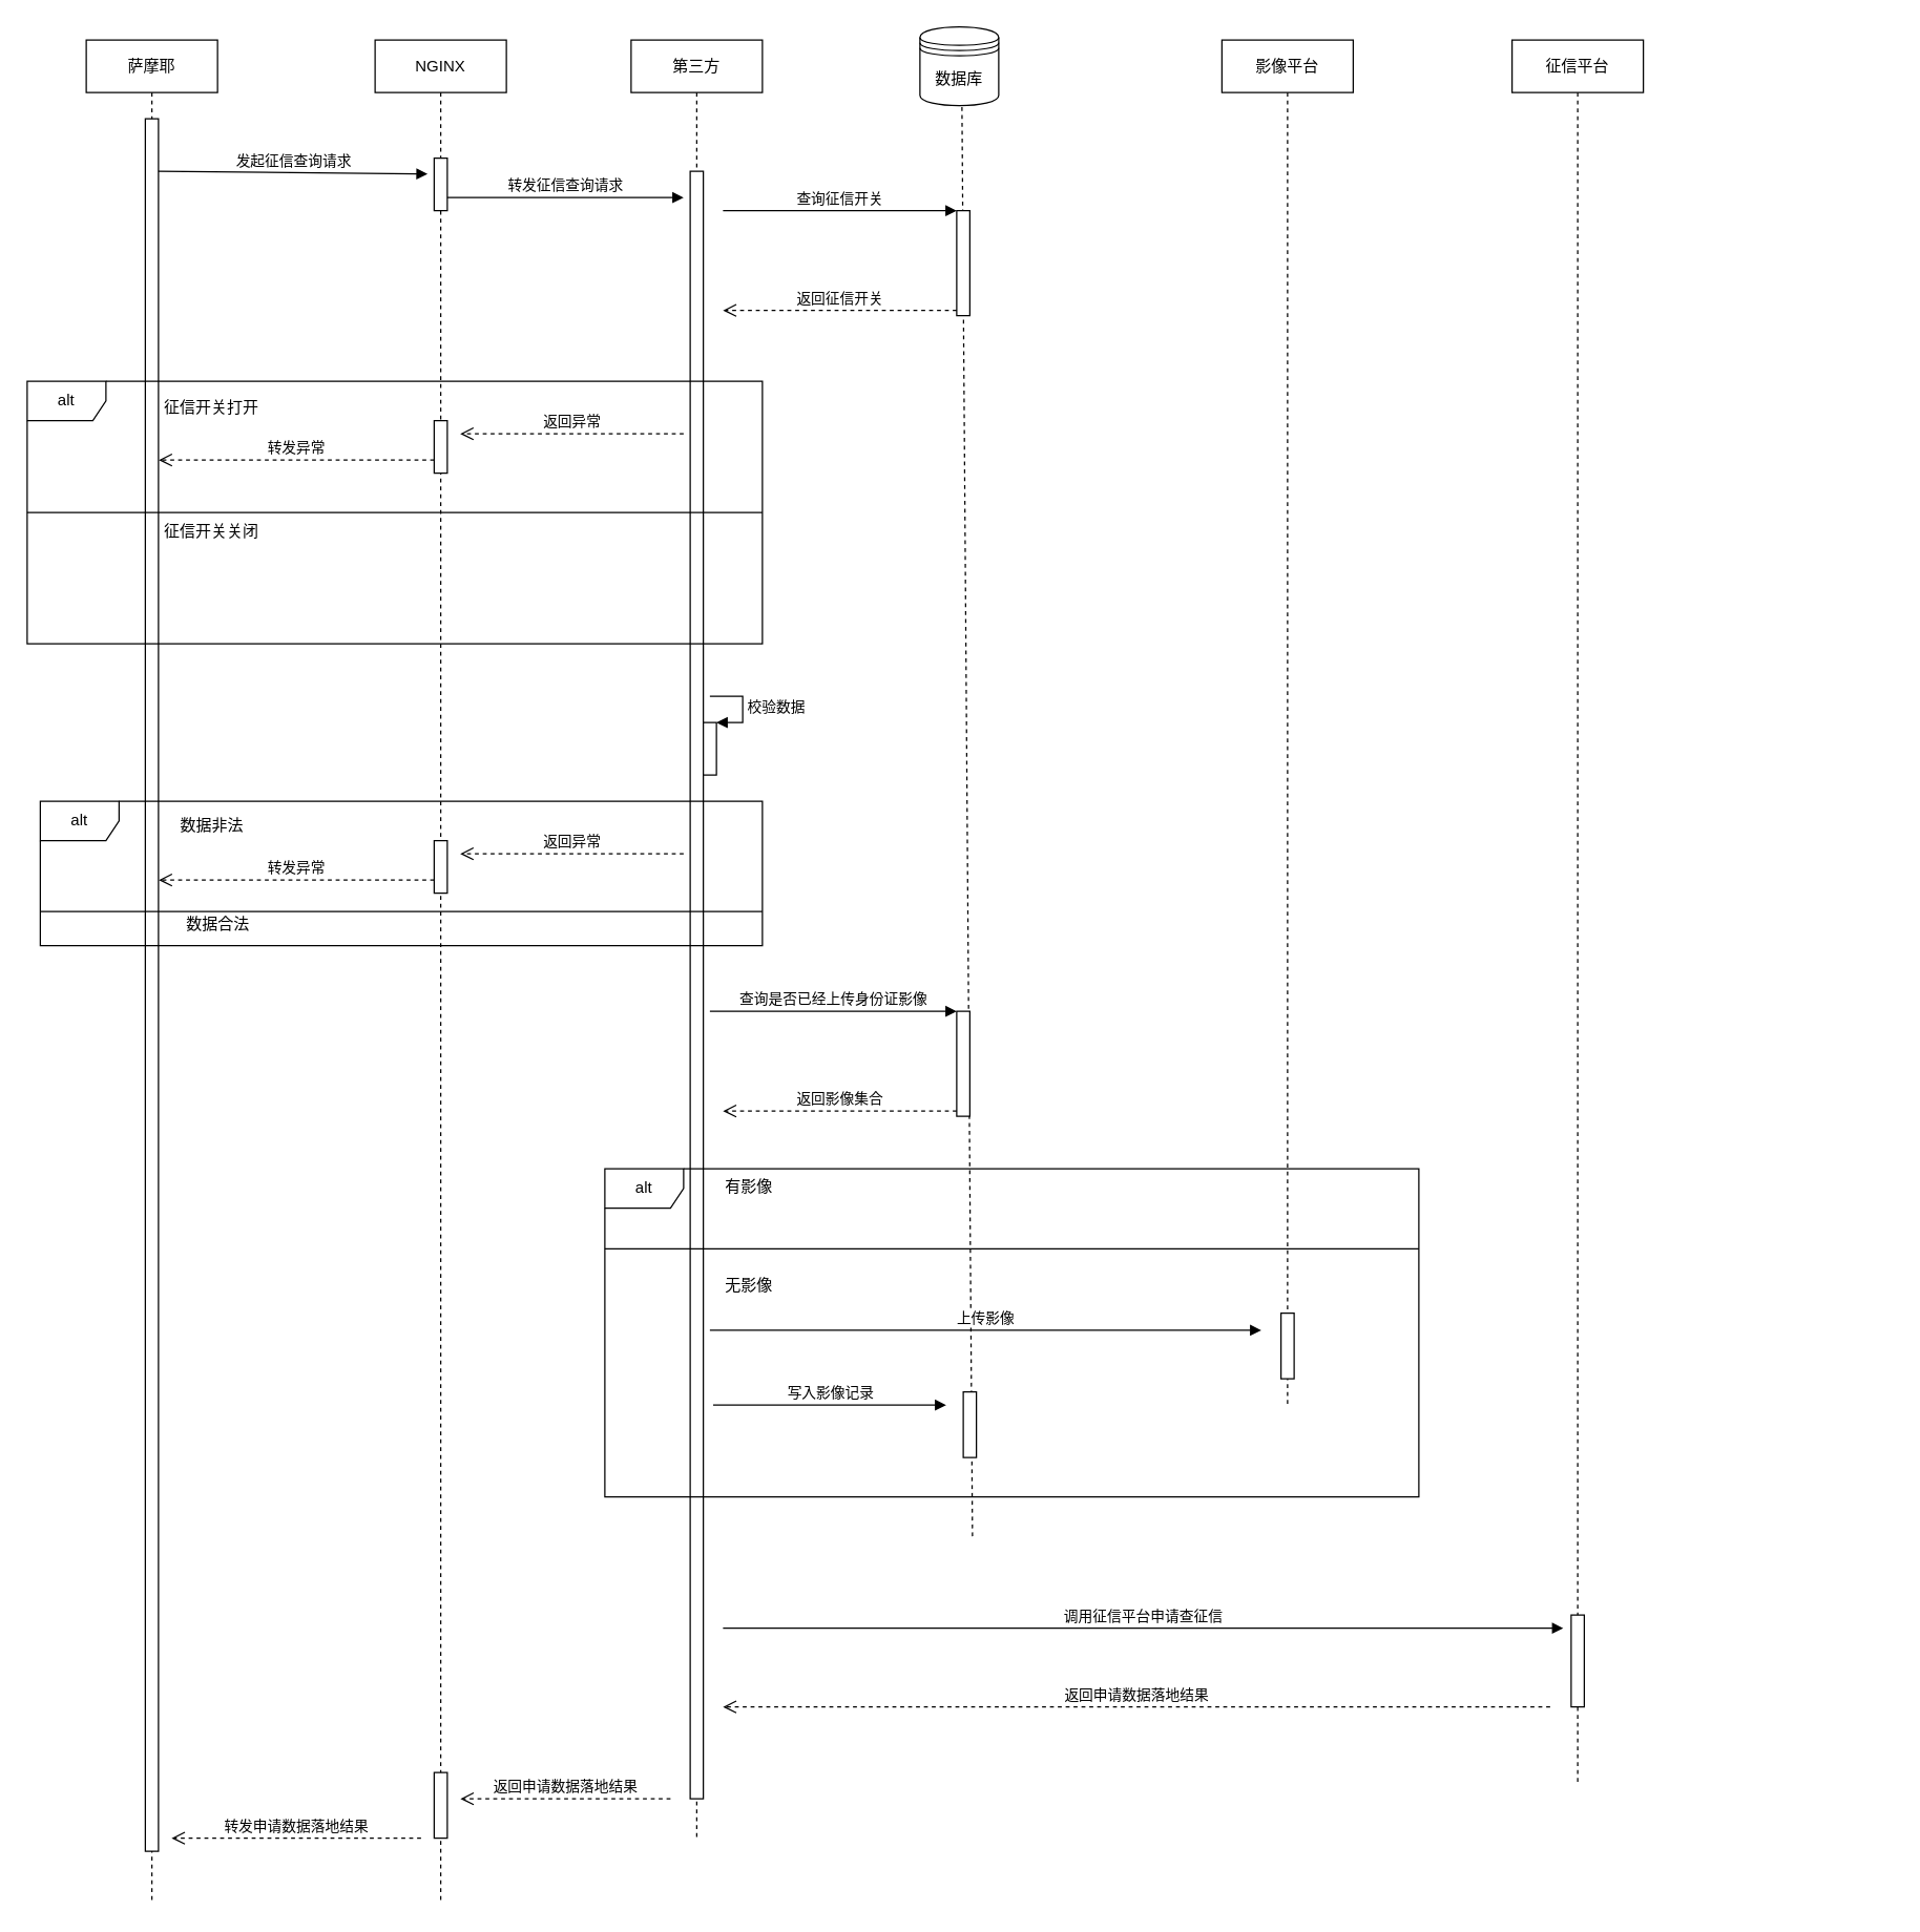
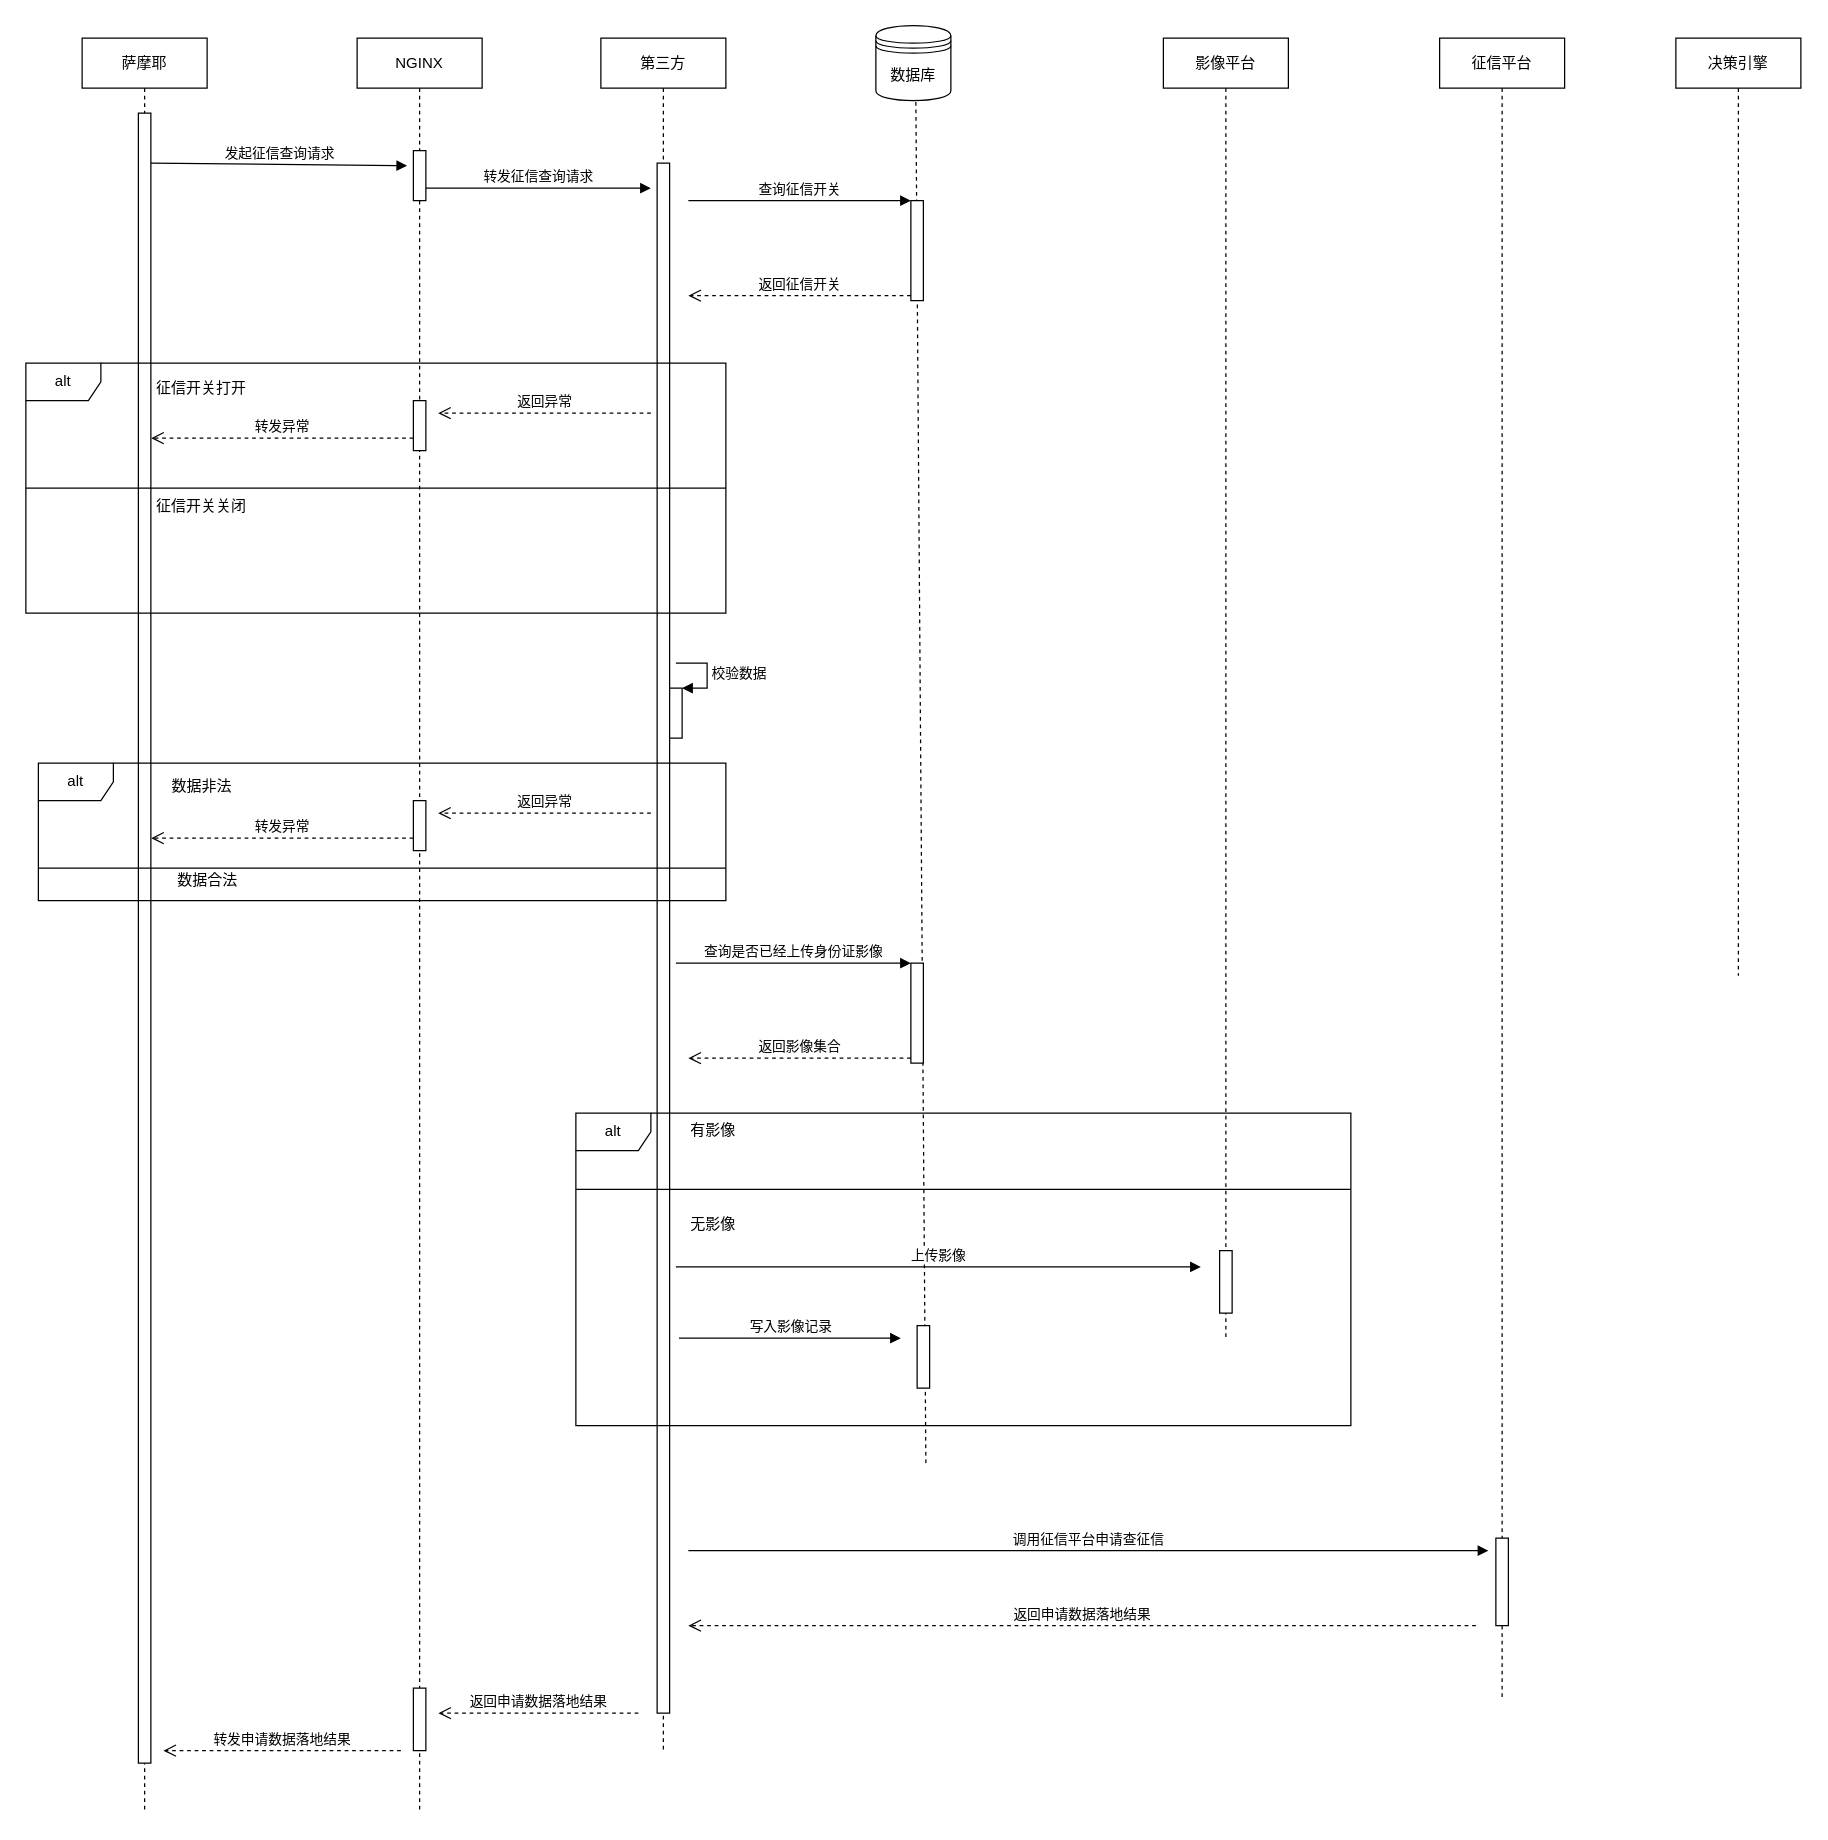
  <mxCell id="0" />
  <mxCell id="1" parent="0" />
  <mxCell id="2" value="萨摩耶" style="shape=umlLifeline;perimeter=lifelinePerimeter;whiteSpace=wrap;html=1;container=1;collapsible=0;recursiveResize=0;outlineConnect=0;" vertex="1" parent="1"><mxGeometry x="65" y="30" width="100" height="1420" as="geometry" /></mxCell>
  <mxCell id="3" value="" style="html=1;points=[];perimeter=orthogonalPerimeter;" vertex="1" parent="2"><mxGeometry x="45" y="60" width="10" height="1320" as="geometry" /></mxCell>
  <mxCell id="4" value="发起征信查询请求" style="html=1;verticalAlign=bottom;endArrow=block;" edge="1" parent="2"><mxGeometry width="80" relative="1" as="geometry"><mxPoint x="55" y="100" as="sourcePoint" /><mxPoint x="260" y="102" as="targetPoint" /></mxGeometry></mxCell>
  <mxCell id="5" value="NGINX" style="shape=umlLifeline;perimeter=lifelinePerimeter;whiteSpace=wrap;html=1;container=1;collapsible=0;recursiveResize=0;outlineConnect=0;" vertex="1" parent="1"><mxGeometry x="285" y="30" width="100" height="1420" as="geometry" /></mxCell>
  <mxCell id="6" value="" style="html=1;points=[];perimeter=orthogonalPerimeter;" vertex="1" parent="5"><mxGeometry x="45" y="90" width="10" height="40" as="geometry" /></mxCell>
  <mxCell id="7" value="" style="html=1;points=[];perimeter=orthogonalPerimeter;" vertex="1" parent="5"><mxGeometry x="45" y="1320" width="10" height="50" as="geometry" /></mxCell>
  <mxCell id="8" value="第三方" style="shape=umlLifeline;perimeter=lifelinePerimeter;whiteSpace=wrap;html=1;container=1;collapsible=0;recursiveResize=0;outlineConnect=0;" vertex="1" parent="1"><mxGeometry x="480" y="30" width="100" height="1370" as="geometry" /></mxCell>
  <mxCell id="9" value="" style="html=1;points=[];perimeter=orthogonalPerimeter;" vertex="1" parent="8"><mxGeometry x="45" y="100" width="10" height="1240" as="geometry" /></mxCell>
  <mxCell id="10" value="" style="html=1;points=[];perimeter=orthogonalPerimeter;" vertex="1" parent="8"><mxGeometry x="55" y="520" width="10" height="40" as="geometry" /></mxCell>
  <mxCell id="11" value="校验数据" style="edgeStyle=orthogonalEdgeStyle;html=1;align=left;spacingLeft=2;endArrow=block;rounded=0;entryX=1;entryY=0;" edge="1" target="10" parent="8"><mxGeometry relative="1" as="geometry"><mxPoint x="60" y="500" as="sourcePoint" /><Array as="points"><mxPoint x="85" y="500" /></Array></mxGeometry></mxCell>
  <mxCell id="12" value="调用征信平台申请查征信" style="html=1;verticalAlign=bottom;endArrow=block;" edge="1" parent="8"><mxGeometry width="80" relative="1" as="geometry"><mxPoint x="70" y="1210" as="sourcePoint" /><mxPoint x="710" y="1210" as="targetPoint" /></mxGeometry></mxCell>
  <mxCell id="13" value="数据库" style="shape=datastore;whiteSpace=wrap;html=1;" vertex="1" parent="1"><mxGeometry x="700" y="20" width="60" height="60" as="geometry" /></mxCell>
  <mxCell id="14" value="" style="endArrow=none;dashed=1;html=1;" edge="1" parent="1"><mxGeometry width="50" height="50" relative="1" as="geometry"><mxPoint x="740" y="1170" as="sourcePoint" /><mxPoint x="732" y="80" as="targetPoint" /></mxGeometry></mxCell>
  <mxCell id="15" value="影像平台" style="shape=umlLifeline;perimeter=lifelinePerimeter;whiteSpace=wrap;html=1;container=1;collapsible=0;recursiveResize=0;outlineConnect=0;" vertex="1" parent="1"><mxGeometry x="930" y="30" width="100" height="1040" as="geometry" /></mxCell>
  <mxCell id="16" value="" style="html=1;points=[];perimeter=orthogonalPerimeter;" vertex="1" parent="15"><mxGeometry x="45" y="970" width="10" height="50" as="geometry" /></mxCell>
  <mxCell id="17" value="征信平台" style="shape=umlLifeline;perimeter=lifelinePerimeter;whiteSpace=wrap;html=1;container=1;collapsible=0;recursiveResize=0;outlineConnect=0;" vertex="1" parent="1"><mxGeometry x="1151" y="30" width="100" height="1330" as="geometry" /></mxCell>
  <mxCell id="18" value="" style="html=1;points=[];perimeter=orthogonalPerimeter;" vertex="1" parent="17"><mxGeometry x="45" y="1200" width="10" height="70" as="geometry" /></mxCell>
  <mxCell id="19" value="转发征信查询请求" style="html=1;verticalAlign=bottom;endArrow=block;" edge="1" parent="1"><mxGeometry width="80" relative="1" as="geometry"><mxPoint x="340" y="150" as="sourcePoint" /><mxPoint x="520" y="150" as="targetPoint" /></mxGeometry></mxCell>
  <mxCell id="20" value="" style="html=1;points=[];perimeter=orthogonalPerimeter;" vertex="1" parent="1"><mxGeometry x="728" y="160" width="10" height="80" as="geometry" /></mxCell>
  <mxCell id="21" value="查询征信开关" style="html=1;verticalAlign=bottom;endArrow=block;entryX=0;entryY=0;" edge="1" target="20" parent="1"><mxGeometry relative="1" as="geometry"><mxPoint x="550" y="160" as="sourcePoint" /></mxGeometry></mxCell>
  <mxCell id="22" value="返回征信开关" style="html=1;verticalAlign=bottom;endArrow=open;dashed=1;endSize=8;exitX=0;exitY=0.95;" edge="1" source="20" parent="1"><mxGeometry relative="1" as="geometry"><mxPoint x="550" y="236" as="targetPoint" /></mxGeometry></mxCell>
  <mxCell id="23" value="alt" style="shape=umlFrame;whiteSpace=wrap;html=1;" vertex="1" parent="1"><mxGeometry x="20" y="290" width="560" height="200" as="geometry" /></mxCell>
  <mxCell id="24" value="征信开关打开" style="text;html=1;resizable=0;autosize=1;align=center;verticalAlign=middle;points=[];fillColor=none;strokeColor=none;rounded=0;" vertex="1" parent="1"><mxGeometry x="115" y="300" width="90" height="20" as="geometry" /></mxCell>
  <mxCell id="25" value="" style="line;strokeWidth=1;fillColor=none;align=left;verticalAlign=middle;spacingTop=-1;spacingLeft=3;spacingRight=3;rotatable=0;labelPosition=right;points=[];portConstraint=eastwest;" vertex="1" parent="1"><mxGeometry x="20" y="386" width="560" height="8" as="geometry" /></mxCell>
  <mxCell id="26" value="征信开关关闭" style="text;html=1;resizable=0;autosize=1;align=center;verticalAlign=middle;points=[];fillColor=none;strokeColor=none;rounded=0;" vertex="1" parent="1"><mxGeometry x="115" y="395" width="90" height="20" as="geometry" /></mxCell>
  <mxCell id="27" value="返回异常" style="html=1;verticalAlign=bottom;endArrow=open;dashed=1;endSize=8;entryX=0.589;entryY=0.2;entryDx=0;entryDy=0;entryPerimeter=0;" edge="1" parent="1" target="23"><mxGeometry relative="1" as="geometry"><mxPoint x="520" y="330" as="sourcePoint" /><mxPoint x="440" y="330" as="targetPoint" /></mxGeometry></mxCell>
  <mxCell id="28" value="转发异常" style="html=1;verticalAlign=bottom;endArrow=open;dashed=1;endSize=8;entryX=0.179;entryY=0.3;entryDx=0;entryDy=0;entryPerimeter=0;" edge="1" parent="1" target="23"><mxGeometry relative="1" as="geometry"><mxPoint x="330" y="350" as="sourcePoint" /><mxPoint x="250" y="350" as="targetPoint" /></mxGeometry></mxCell>
  <mxCell id="29" value="" style="html=1;points=[];perimeter=orthogonalPerimeter;" vertex="1" parent="1"><mxGeometry x="330" y="320" width="10" height="40" as="geometry" /></mxCell>
  <mxCell id="30" value="alt" style="shape=umlFrame;whiteSpace=wrap;html=1;" vertex="1" parent="1"><mxGeometry x="30" y="610" width="550" height="110" as="geometry" /></mxCell>
  <mxCell id="31" value="" style="line;strokeWidth=1;fillColor=none;align=left;verticalAlign=middle;spacingTop=-1;spacingLeft=3;spacingRight=3;rotatable=0;labelPosition=right;points=[];portConstraint=eastwest;" vertex="1" parent="1"><mxGeometry x="30" y="690" width="550" height="8" as="geometry" /></mxCell>
  <mxCell id="32" value="数据合法" style="text;html=1;resizable=0;autosize=1;align=center;verticalAlign=middle;points=[];fillColor=none;strokeColor=none;rounded=0;" vertex="1" parent="1"><mxGeometry x="135" y="694" width="60" height="20" as="geometry" /></mxCell>
  <mxCell id="33" value="数据非法" style="text;html=1;" vertex="1" parent="1"><mxGeometry x="135" y="615" width="100" height="30" as="geometry" /></mxCell>
  <mxCell id="34" value="返回异常" style="html=1;verticalAlign=bottom;endArrow=open;dashed=1;endSize=8;entryX=0.589;entryY=0.2;entryDx=0;entryDy=0;entryPerimeter=0;" edge="1" parent="1"><mxGeometry relative="1" as="geometry"><mxPoint x="520" y="650" as="sourcePoint" /><mxPoint x="349.84" y="650" as="targetPoint" /></mxGeometry></mxCell>
  <mxCell id="35" value="转发异常" style="html=1;verticalAlign=bottom;endArrow=open;dashed=1;endSize=8;entryX=0.179;entryY=0.3;entryDx=0;entryDy=0;entryPerimeter=0;" edge="1" parent="1"><mxGeometry relative="1" as="geometry"><mxPoint x="330" y="670" as="sourcePoint" /><mxPoint x="120.24" y="670" as="targetPoint" /></mxGeometry></mxCell>
  <mxCell id="36" value="" style="html=1;points=[];perimeter=orthogonalPerimeter;" vertex="1" parent="1"><mxGeometry x="330" y="640" width="10" height="40" as="geometry" /></mxCell>
  <mxCell id="37" value="" style="html=1;points=[];perimeter=orthogonalPerimeter;" vertex="1" parent="1"><mxGeometry x="728" y="770" width="10" height="80" as="geometry" /></mxCell>
  <mxCell id="38" value="查询是否已经上传身份证影像" style="html=1;verticalAlign=bottom;endArrow=block;entryX=0;entryY=0;" edge="1" target="37" parent="1"><mxGeometry relative="1" as="geometry"><mxPoint x="540" y="770" as="sourcePoint" /></mxGeometry></mxCell>
  <mxCell id="39" value="返回影像集合" style="html=1;verticalAlign=bottom;endArrow=open;dashed=1;endSize=8;exitX=0;exitY=0.95;" edge="1" source="37" parent="1"><mxGeometry relative="1" as="geometry"><mxPoint x="550" y="846" as="targetPoint" /></mxGeometry></mxCell>
  <mxCell id="40" value="alt" style="shape=umlFrame;whiteSpace=wrap;html=1;" vertex="1" parent="1"><mxGeometry x="460" y="890" width="620" height="250" as="geometry" /></mxCell>
  <mxCell id="41" value="有影像" style="text;html=1;" vertex="1" parent="1"><mxGeometry x="550" y="890" width="100" height="30" as="geometry" /></mxCell>
  <mxCell id="42" value="" style="line;strokeWidth=1;fillColor=none;align=left;verticalAlign=middle;spacingTop=-1;spacingLeft=3;spacingRight=3;rotatable=0;labelPosition=right;points=[];portConstraint=eastwest;" vertex="1" parent="1"><mxGeometry x="460" y="947" width="620" height="8" as="geometry" /></mxCell>
  <mxCell id="43" value="无影像" style="text;html=1;" vertex="1" parent="1"><mxGeometry x="550" y="965" width="100" height="30" as="geometry" /></mxCell>
+ <mxCell id="44" value="决策引擎" style="shape=umlLifeline;perimeter=lifelinePerimeter;whiteSpace=wrap;html=1;container=1;collapsible=0;recursiveResize=0;outlineConnect=0;" vertex="1" parent="1"><mxGeometry x="1340" y="30" width="100" height="750" as="geometry" /></mxCell>
  <mxCell id="45" value="上传影像" style="html=1;verticalAlign=bottom;endArrow=block;" edge="1" parent="1"><mxGeometry relative="1" as="geometry"><mxPoint x="540" y="1013" as="sourcePoint" /><mxPoint x="960" y="1013" as="targetPoint" /></mxGeometry></mxCell>
  <mxCell id="46" value="写入影像记录" style="html=1;verticalAlign=bottom;endArrow=block;" edge="1" parent="1"><mxGeometry relative="1" as="geometry"><mxPoint x="542.5" y="1070" as="sourcePoint" /><mxPoint x="720" y="1070" as="targetPoint" /></mxGeometry></mxCell>
  <mxCell id="47" value="" style="html=1;points=[];perimeter=orthogonalPerimeter;" vertex="1" parent="1"><mxGeometry x="733" y="1060" width="10" height="50" as="geometry" /></mxCell>
  <mxCell id="48" value="返回申请数据落地结果" style="html=1;verticalAlign=bottom;endArrow=open;dashed=1;endSize=8;" edge="1" parent="1"><mxGeometry relative="1" as="geometry"><mxPoint x="1180" y="1300" as="sourcePoint" /><mxPoint x="550" y="1300" as="targetPoint" /></mxGeometry></mxCell>
  <mxCell id="49" value="返回申请数据落地结果" style="html=1;verticalAlign=bottom;endArrow=open;dashed=1;endSize=8;" edge="1" parent="1"><mxGeometry relative="1" as="geometry"><mxPoint x="510" y="1370" as="sourcePoint" /><mxPoint x="350" y="1370" as="targetPoint" /></mxGeometry></mxCell>
  <mxCell id="50" value="转发申请数据落地结果" style="html=1;verticalAlign=bottom;endArrow=open;dashed=1;endSize=8;" edge="1" parent="1"><mxGeometry relative="1" as="geometry"><mxPoint x="320" y="1400" as="sourcePoint" /><mxPoint x="130" y="1400" as="targetPoint" /></mxGeometry></mxCell>
